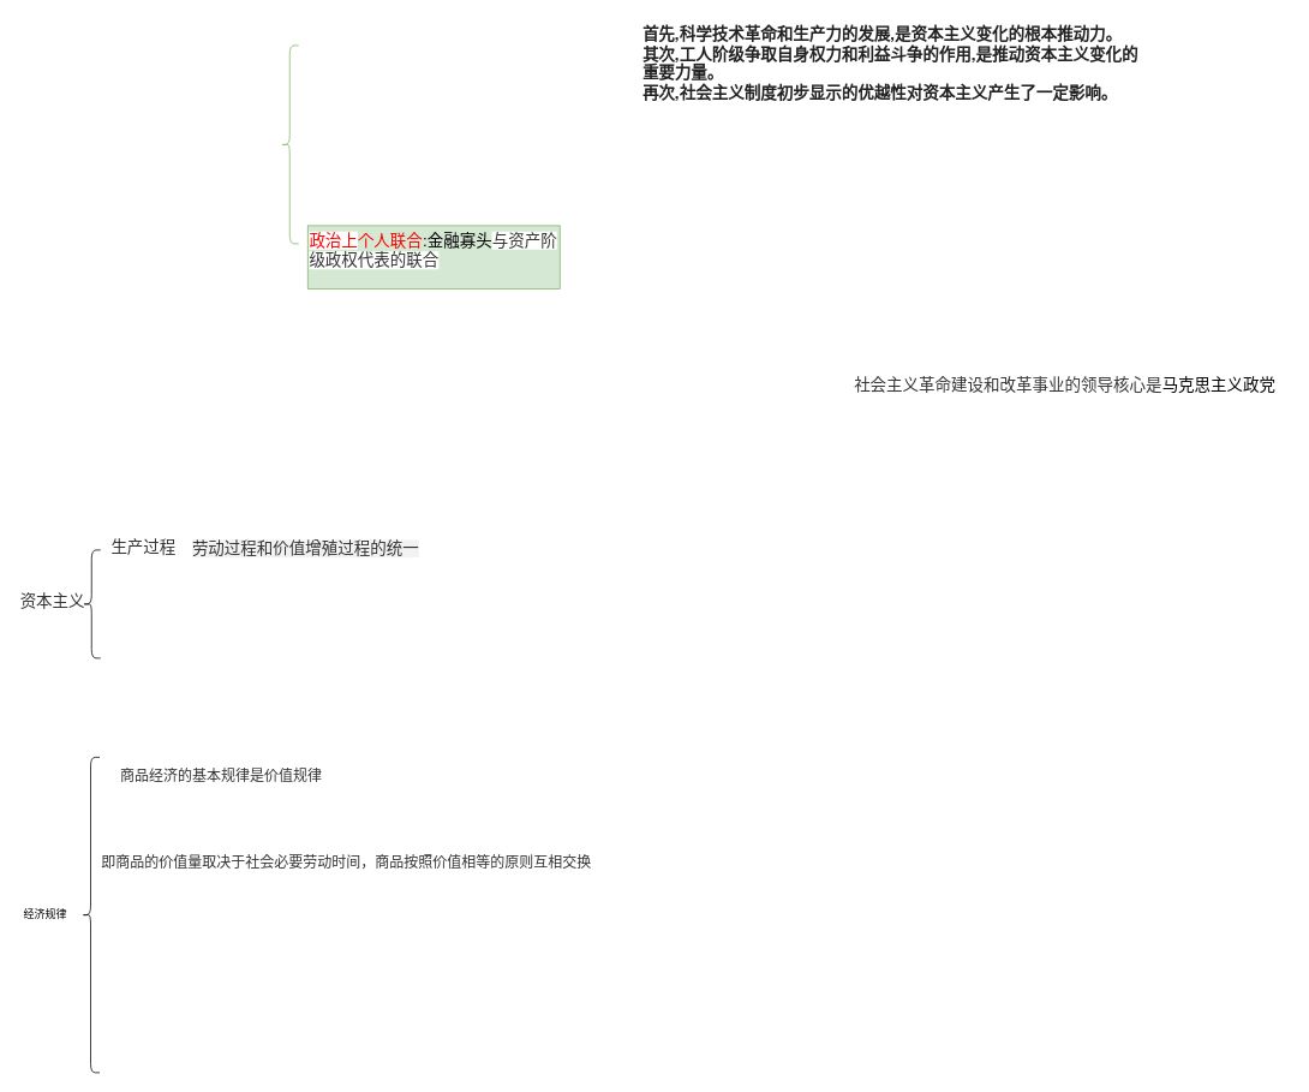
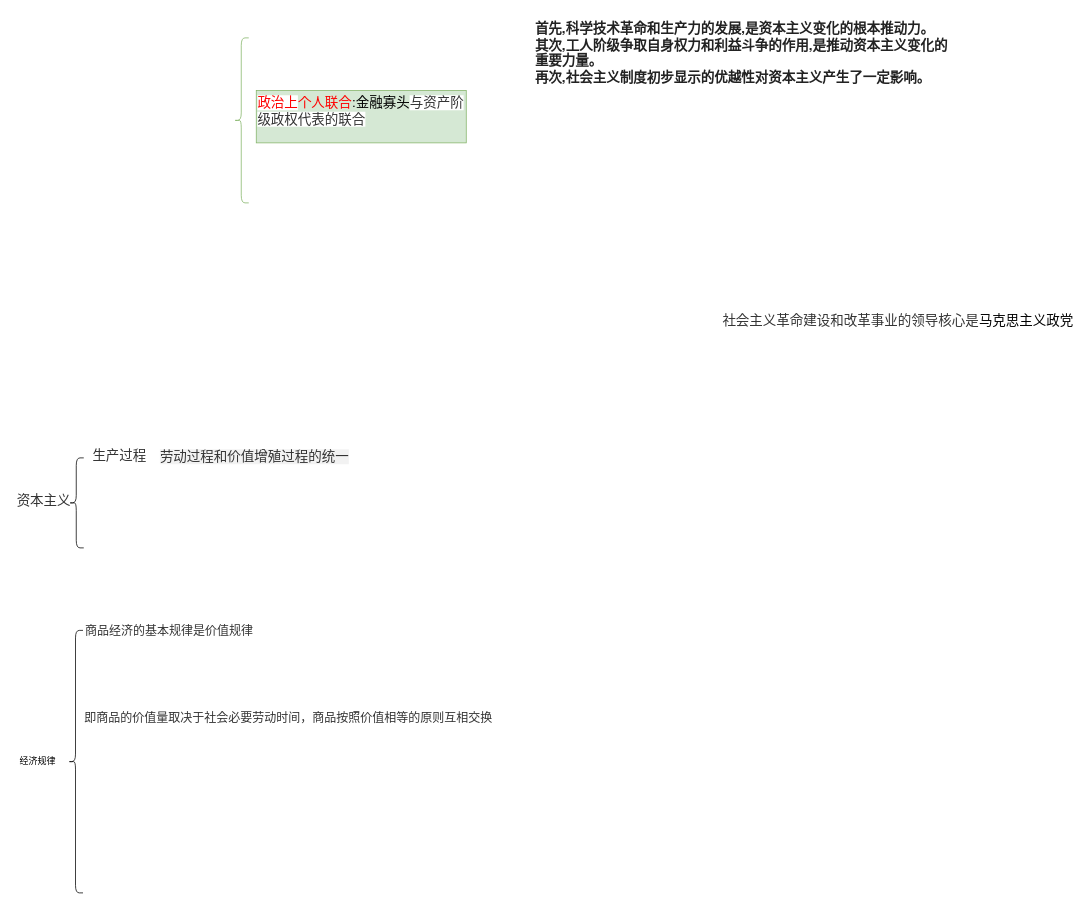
  <mxCell id="0" />
  <mxCell id="1" parent="0" />
  <mxCell id="2" value="" style="shape=curlyBracket;whiteSpace=wrap;html=1;rounded=1;labelPosition=left;verticalLabelPosition=middle;align=right;verticalAlign=middle;fontSize=18;fillColor=#d5e8d4;strokeColor=#82b366;" vertex="1" parent="1"><mxGeometry x="311" y="50" width="20" height="220" as="geometry" /></mxCell>
- <mxCell id="3" value="&lt;font style=&quot;font-size: 18px;&quot;&gt;&lt;font color=&quot;#ff0000&quot; style=&quot;font-size: 18px;&quot;&gt;&lt;font face=&quot;Noto Sans SC&quot; style=&quot;font-size: 18px;&quot;&gt;&lt;span style=&quot;background-color: rgb(255, 255, 255); font-size: 18px;&quot;&gt;政治上&lt;/span&gt;&lt;/font&gt;个人联合&lt;/font&gt;:&lt;/font&gt;金融寡头&lt;span style=&quot;color: rgb(51, 51, 51); font-family: Arial, sans-serif; font-size: 18px; background-color: rgb(255, 255, 255);&quot;&gt;与资产阶级政权代表的联合&lt;/span&gt;" style="text;whiteSpace=wrap;html=1;fontSize=18;fillColor=#d5e8d4;strokeColor=#82b366;" vertex="1" parent="1"><mxGeometry x="341" y="250" width="280" height="70" as="geometry" /></mxCell>
+ <mxCell id="3" value="&lt;font style=&quot;font-size: 18px;&quot;&gt;&lt;font color=&quot;#ff0000&quot; style=&quot;font-size: 18px;&quot;&gt;&lt;font face=&quot;Noto Sans SC&quot; style=&quot;font-size: 18px;&quot;&gt;&lt;span style=&quot;background-color: rgb(255, 255, 255); font-size: 18px;&quot;&gt;政治上&lt;/span&gt;&lt;/font&gt;个人联合&lt;/font&gt;:&lt;/font&gt;金融寡头&lt;span style=&quot;color: rgb(51, 51, 51); font-family: Arial, sans-serif; font-size: 18px; background-color: rgb(255, 255, 255);&quot;&gt;与资产阶级政权代表的联合&lt;/span&gt;" style="text;whiteSpace=wrap;html=1;fontSize=18;fillColor=#d5e8d4;strokeColor=#82b366;" vertex="1" parent="1"><mxGeometry x="341" y="120" width="280" height="70" as="geometry" /></mxCell>
  <mxCell id="4" value="&lt;p style=&quot;margin: 0px; padding: 0px; overflow-wrap: break-word; color: rgb(34, 34, 34); font-family: &amp;quot;Helvetica Neue&amp;quot;, Helvetica, Arial, &amp;quot;PingFang SC&amp;quot;, &amp;quot;Hiragino Sans GB&amp;quot;, &amp;quot;Microsoft YaHei&amp;quot;, &amp;quot;WenQuanYi Micro Hei&amp;quot;, sans-serif; font-size: 18px; font-style: normal; font-variant-ligatures: normal; font-variant-caps: normal; font-weight: 700; letter-spacing: normal; orphans: 2; text-align: start; text-indent: 0px; text-transform: none; widows: 2; word-spacing: 0px; -webkit-text-stroke-width: 0px; background-color: rgb(255, 255, 255); text-decoration-thickness: initial; text-decoration-style: initial; text-decoration-color: initial;&quot;&gt;&lt;span style=&quot;margin: 0px; padding: 0px; overflow-wrap: break-word; font-size: 18px;&quot;&gt;首先,科学技术革命和生产力的发展,是资本主义变化的根本推动力。&lt;/span&gt;&lt;/p&gt;&lt;p style=&quot;margin: 0px; padding: 0px; overflow-wrap: break-word; color: rgb(34, 34, 34); font-family: &amp;quot;Helvetica Neue&amp;quot;, Helvetica, Arial, &amp;quot;PingFang SC&amp;quot;, &amp;quot;Hiragino Sans GB&amp;quot;, &amp;quot;Microsoft YaHei&amp;quot;, &amp;quot;WenQuanYi Micro Hei&amp;quot;, sans-serif; font-size: 18px; font-style: normal; font-variant-ligatures: normal; font-variant-caps: normal; font-weight: 700; letter-spacing: normal; orphans: 2; text-align: start; text-indent: 0px; text-transform: none; widows: 2; word-spacing: 0px; -webkit-text-stroke-width: 0px; background-color: rgb(255, 255, 255); text-decoration-thickness: initial; text-decoration-style: initial; text-decoration-color: initial;&quot;&gt;&lt;span style=&quot;margin: 0px; padding: 0px; overflow-wrap: break-word; font-size: 18px;&quot;&gt;其次,工人阶级争取自身权力和利益斗争的作用,是推动资本主义变化的重要力量。&lt;/span&gt;&lt;/p&gt;&lt;p style=&quot;margin: 0px; padding: 0px; overflow-wrap: break-word; color: rgb(34, 34, 34); font-family: &amp;quot;Helvetica Neue&amp;quot;, Helvetica, Arial, &amp;quot;PingFang SC&amp;quot;, &amp;quot;Hiragino Sans GB&amp;quot;, &amp;quot;Microsoft YaHei&amp;quot;, &amp;quot;WenQuanYi Micro Hei&amp;quot;, sans-serif; font-size: 18px; font-style: normal; font-variant-ligatures: normal; font-variant-caps: normal; font-weight: 700; letter-spacing: normal; orphans: 2; text-align: start; text-indent: 0px; text-transform: none; widows: 2; word-spacing: 0px; -webkit-text-stroke-width: 0px; background-color: rgb(255, 255, 255); text-decoration-thickness: initial; text-decoration-style: initial; text-decoration-color: initial;&quot;&gt;&lt;span style=&quot;margin: 0px; padding: 0px; overflow-wrap: break-word; font-size: 18px;&quot;&gt;再次,社会主义制度初步显示的优越性对资本主义产生了一定影响。&lt;/span&gt;&lt;/p&gt;" style="text;whiteSpace=wrap;html=1;fontSize=18;" vertex="1" parent="1"><mxGeometry x="711" y="20" width="560" height="150" as="geometry" /></mxCell>
- <mxCell id="5" value="&lt;span style=&quot;color: rgb(51, 51, 51); font-family: &amp;quot;Noto Sans SC&amp;quot;; font-size: 18px; font-style: normal; font-variant-ligatures: normal; font-variant-caps: normal; font-weight: 400; letter-spacing: normal; orphans: 2; text-align: left; text-indent: 0px; text-transform: none; widows: 2; word-spacing: 0px; -webkit-text-stroke-width: 0px; background-color: rgb(255, 255, 255); text-decoration-thickness: initial; text-decoration-style: initial; text-decoration-color: initial; float: none; display: inline !important;&quot;&gt;社会主义革命建设和改革事业的领导核心是&lt;/span&gt;马克思主义政党" style="text;whiteSpace=wrap;html=1;fontSize=18;" vertex="1" parent="1"><mxGeometry x="946" y="410" width="470" height="40" as="geometry" /></mxCell>
+ <mxCell id="5" value="&lt;span style=&quot;color: rgb(51, 51, 51); font-family: &amp;quot;Noto Sans SC&amp;quot;; font-size: 18px; font-style: normal; font-variant-ligatures: normal; font-variant-caps: normal; font-weight: 400; letter-spacing: normal; orphans: 2; text-align: left; text-indent: 0px; text-transform: none; widows: 2; word-spacing: 0px; -webkit-text-stroke-width: 0px; background-color: rgb(255, 255, 255); text-decoration-thickness: initial; text-decoration-style: initial; text-decoration-color: initial; float: none; display: inline !important;&quot;&gt;社会主义革命建设和改革事业的领导核心是&lt;/span&gt;马克思主义政党" style="text;whiteSpace=wrap;html=1;fontSize=18;" vertex="1" parent="1"><mxGeometry x="961" y="410" width="470" height="40" as="geometry" /></mxCell>
  <mxCell id="6" value="&lt;span style=&quot;color: rgb(51, 51, 51); font-family: &amp;quot;Noto Sans SC&amp;quot;; font-size: 18px; font-style: normal; font-variant-ligatures: normal; font-variant-caps: normal; font-weight: 400; letter-spacing: normal; orphans: 2; text-align: left; text-indent: 0px; text-transform: none; widows: 2; word-spacing: 0px; -webkit-text-stroke-width: 0px; background-color: rgb(255, 255, 255); text-decoration-thickness: initial; text-decoration-style: initial; text-decoration-color: initial; float: none; display: inline !important;&quot;&gt;资本主义&lt;/span&gt;" style="text;whiteSpace=wrap;html=1;fontSize=18;" vertex="1" parent="1"><mxGeometry x="20" y="650" width="160" height="40" as="geometry" /></mxCell>
  <mxCell id="7" value="" style="shape=curlyBracket;whiteSpace=wrap;html=1;rounded=1;labelPosition=left;verticalLabelPosition=middle;align=right;verticalAlign=middle;fontSize=18;" vertex="1" parent="1"><mxGeometry x="91" y="610" width="20" height="120" as="geometry" /></mxCell>
  <mxCell id="8" value="&lt;span style=&quot;color: rgb(51, 51, 51); font-family: &amp;quot;Noto Sans SC&amp;quot;; font-size: 18px; font-style: normal; font-variant-ligatures: normal; font-variant-caps: normal; font-weight: 400; letter-spacing: normal; orphans: 2; text-align: left; text-indent: 0px; text-transform: none; widows: 2; word-spacing: 0px; -webkit-text-stroke-width: 0px; background-color: rgb(255, 255, 255); text-decoration-thickness: initial; text-decoration-style: initial; text-decoration-color: initial; float: none; display: inline !important;&quot;&gt;生产过程&lt;/span&gt;" style="text;whiteSpace=wrap;html=1;fontSize=18;" vertex="1" parent="1"><mxGeometry x="121" y="590" width="100" height="40" as="geometry" /></mxCell>
  <mxCell id="9" value="&lt;br class=&quot;Apple-interchange-newline&quot; style=&quot;font-size: 18px;&quot;&gt;&lt;span style=&quot;color: rgb(51, 51, 51); font-family: &amp;quot;Noto Sans SC&amp;quot;; font-size: 18px; font-style: normal; font-variant-ligatures: normal; font-variant-caps: normal; font-weight: 400; letter-spacing: normal; orphans: 2; text-align: left; text-indent: 0px; text-transform: none; widows: 2; word-spacing: 0px; -webkit-text-stroke-width: 0px; background-color: rgba(0, 0, 0, 0.05); text-decoration-thickness: initial; text-decoration-style: initial; text-decoration-color: initial; float: none; display: inline !important;&quot;&gt;劳动过程和价值增殖过程的统一&lt;/span&gt;" style="text;whiteSpace=wrap;html=1;fontSize=18;" vertex="1" parent="1"><mxGeometry x="211" y="570" width="260" height="60" as="geometry" /></mxCell>
  <mxCell id="10" value="" style="shape=curlyBracket;whiteSpace=wrap;html=1;rounded=1;labelPosition=left;verticalLabelPosition=middle;align=right;verticalAlign=middle;fontSize=18;" vertex="1" parent="1"><mxGeometry x="90" y="840" width="20" height="350" as="geometry" /></mxCell>
  <mxCell id="11" value="经济规律" style="text;html=1;strokeColor=none;fillColor=none;align=center;verticalAlign=middle;whiteSpace=wrap;rounded=0;" vertex="1" parent="1"><mxGeometry x="20" y="1000" width="60" height="30" as="geometry" /></mxCell>
- <mxCell id="12" value="&#10;&lt;span style=&quot;color: rgb(51, 51, 51); font-family: &amp;quot;Noto Sans SC&amp;quot;; font-size: 16px; font-style: normal; font-variant-ligatures: normal; font-variant-caps: normal; font-weight: 400; letter-spacing: normal; orphans: 2; text-align: left; text-indent: 0px; text-transform: none; widows: 2; word-spacing: 0px; -webkit-text-stroke-width: 0px; background-color: rgb(255, 255, 255); text-decoration-thickness: initial; text-decoration-style: initial; text-decoration-color: initial; float: none; display: inline !important;&quot;&gt;商品经济的基本规律是价值规律&lt;/span&gt;&#10;&#10;" style="text;whiteSpace=wrap;html=1;" vertex="1" parent="1"><mxGeometry x="131" y="830" width="240" height="60" as="geometry" /></mxCell>
+ <mxCell id="12" value="&#10;&lt;span style=&quot;color: rgb(51, 51, 51); font-family: &amp;quot;Noto Sans SC&amp;quot;; font-size: 16px; font-style: normal; font-variant-ligatures: normal; font-variant-caps: normal; font-weight: 400; letter-spacing: normal; orphans: 2; text-align: left; text-indent: 0px; text-transform: none; widows: 2; word-spacing: 0px; -webkit-text-stroke-width: 0px; background-color: rgb(255, 255, 255); text-decoration-thickness: initial; text-decoration-style: initial; text-decoration-color: initial; float: none; display: inline !important;&quot;&gt;商品经济的基本规律是价值规律&lt;/span&gt;&#10;&#10;" style="text;whiteSpace=wrap;html=1;" vertex="1" parent="1"><mxGeometry x="111" y="810" width="240" height="60" as="geometry" /></mxCell>
  <mxCell id="13" value="&lt;span style=&quot;color: rgb(51, 51, 51); font-family: &amp;quot;Noto Sans SC&amp;quot;; font-size: 16px; font-style: normal; font-variant-ligatures: normal; font-variant-caps: normal; font-weight: 400; letter-spacing: normal; orphans: 2; text-align: left; text-indent: 0px; text-transform: none; widows: 2; word-spacing: 0px; -webkit-text-stroke-width: 0px; background-color: rgb(255, 255, 255); text-decoration-thickness: initial; text-decoration-style: initial; text-decoration-color: initial; float: none; display: inline !important;&quot;&gt;即商品的价值量取决于社会必要劳动时间，商品按照价值相等的原则互相交换&lt;/span&gt;" style="text;whiteSpace=wrap;html=1;" vertex="1" parent="1"><mxGeometry x="110" y="940" width="560" height="60" as="geometry" /></mxCell>
